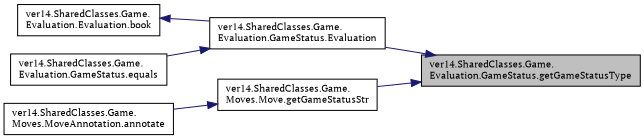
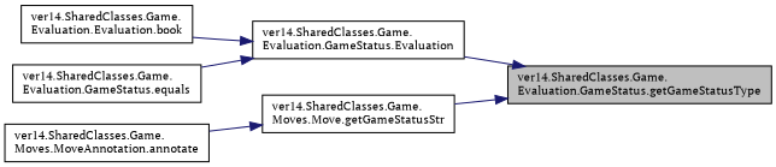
  digraph {
    fontname="PT Serif"
    rankdir=RL
    node [color=black fillcolor=white fontname="PT Serif" fontsize=10 shape=record style=filled]
    edge [color=midnightblue dir=back fontname="PT Serif" fontsize=10 labelfontname=Helvetica labelfontsize=10 style=solid]
    n1 [fillcolor=grey75 fontcolor=black height=0.2 label="ver14.SharedClasses.Game.\lEvaluation.GameStatus.getGameStatusType" width=0.4]
    n2 [height=0.2 label="ver14.SharedClasses.Game.\lEvaluation.GameStatus.Evaluation" width=0.4]
    n3 [height=0.2 label="ver14.SharedClasses.Game.\lMoves.Move.getGameStatusStr" width=0.4]
    n4 [height=0.2 label="ver14.SharedClasses.Game.\lEvaluation.Evaluation.book" width=0.4]
    n5 [height=0.2 label="ver14.SharedClasses.Game.\lEvaluation.GameStatus.equals" width=0.4]
    n6 [height=0.2 label="ver14.SharedClasses.Game.\lMoves.MoveAnnotation.annotate" width=0.4]
    n1 -> n2
    n1 -> n3
-   n4 -> n2
+   n2 -> n4
    n2 -> n5
    n3 -> n6
  }
